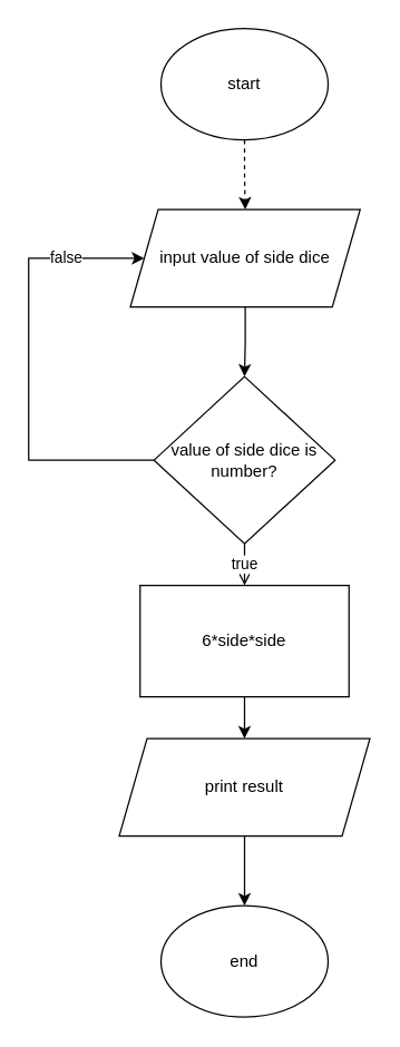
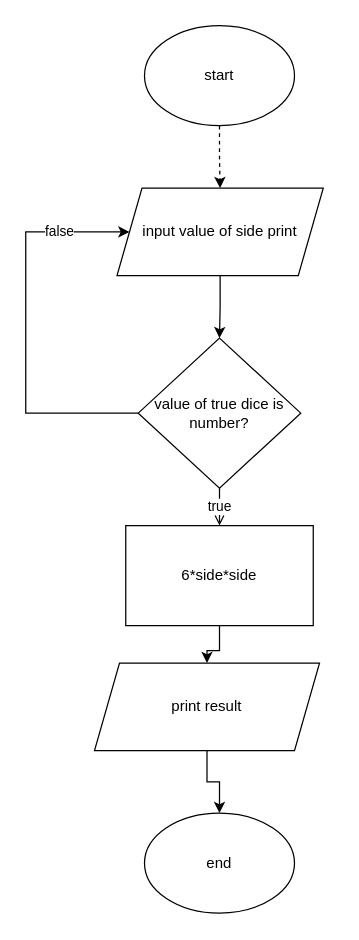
  <mxCell id="0" />
  <mxCell id="1" parent="0" />
  <mxCell id="2" value="" style="edgeStyle=orthogonalEdgeStyle;rounded=0;orthogonalLoop=1;jettySize=auto;html=1;dashed=1;" edge="1" parent="1" source="3" target="5"><mxGeometry relative="1" as="geometry" /></mxCell>
  <mxCell id="3" value="start" style="ellipse;whiteSpace=wrap;html=1;" vertex="1" parent="1"><mxGeometry x="115" y="20" width="120" height="80" as="geometry" /></mxCell>
  <mxCell id="4" value="" style="edgeStyle=orthogonalEdgeStyle;rounded=0;orthogonalLoop=1;jettySize=auto;html=1;" edge="1" parent="1" source="5" target="9"><mxGeometry relative="1" as="geometry" /></mxCell>
- <mxCell id="5" value="input value of side dice" style="shape=parallelogram;perimeter=parallelogramPerimeter;whiteSpace=wrap;html=1;fixedSize=1;" vertex="1" parent="1"><mxGeometry x="93" y="150" width="165" height="70" as="geometry" /></mxCell>
+ <mxCell id="5" value="input value of side print" style="shape=parallelogram;perimeter=parallelogramPerimeter;whiteSpace=wrap;html=1;fixedSize=1;" vertex="1" parent="1"><mxGeometry x="93" y="150" width="165" height="70" as="geometry" /></mxCell>
  <mxCell id="6" value="true" style="edgeStyle=orthogonalEdgeStyle;rounded=0;orthogonalLoop=1;jettySize=auto;html=1;endArrow=open;" edge="1" parent="1" source="9" target="11"><mxGeometry relative="1" as="geometry" /></mxCell>
  <mxCell id="7" value="" style="edgeStyle=orthogonalEdgeStyle;rounded=0;orthogonalLoop=1;jettySize=auto;html=1;entryX=0;entryY=0.5;entryDx=0;entryDy=0;" edge="1" parent="1" source="9" target="5"><mxGeometry relative="1" as="geometry"><mxPoint x="30" y="180" as="targetPoint" /><Array as="points"><mxPoint x="20" y="330" /><mxPoint x="20" y="185" /></Array></mxGeometry></mxCell>
  <mxCell id="8" value="false" style="edgeLabel;html=1;align=center;verticalAlign=middle;resizable=0;points=[];" vertex="1" connectable="0" parent="7"><mxGeometry x="0.641" y="1" relative="1" as="geometry"><mxPoint as="offset" /></mxGeometry></mxCell>
- <mxCell id="9" value="value of side dice is number?" style="rhombus;whiteSpace=wrap;html=1;" vertex="1" parent="1"><mxGeometry x="110" y="270" width="130" height="120" as="geometry" /></mxCell>
+ <mxCell id="9" value="value of true dice is number?" style="rhombus;whiteSpace=wrap;html=1;" vertex="1" parent="1"><mxGeometry x="110" y="270" width="130" height="120" as="geometry" /></mxCell>
  <mxCell id="10" value="" style="edgeStyle=orthogonalEdgeStyle;rounded=0;orthogonalLoop=1;jettySize=auto;html=1;" edge="1" parent="1" source="11" target="13"><mxGeometry relative="1" as="geometry" /></mxCell>
  <mxCell id="11" value="6*side*side" style="rounded=0;whiteSpace=wrap;html=1;" vertex="1" parent="1"><mxGeometry x="100" y="420" width="150" height="80" as="geometry" /></mxCell>
  <mxCell id="12" value="" style="edgeStyle=orthogonalEdgeStyle;rounded=0;orthogonalLoop=1;jettySize=auto;html=1;" edge="1" parent="1" source="13" target="14"><mxGeometry relative="1" as="geometry" /></mxCell>
- <mxCell id="13" value="print result" style="shape=parallelogram;perimeter=parallelogramPerimeter;whiteSpace=wrap;html=1;fixedSize=1;" vertex="1" parent="1"><mxGeometry x="85" y="530" width="180" height="70" as="geometry" /></mxCell>
+ <mxCell id="13" value="print result" style="shape=parallelogram;perimeter=parallelogramPerimeter;whiteSpace=wrap;html=1;fixedSize=1;" vertex="1" parent="1"><mxGeometry x="75" y="530" width="180" height="70" as="geometry" /></mxCell>
  <mxCell id="14" value="end" style="ellipse;whiteSpace=wrap;html=1;" vertex="1" parent="1"><mxGeometry x="115" y="650" width="120" height="80" as="geometry" /></mxCell>
